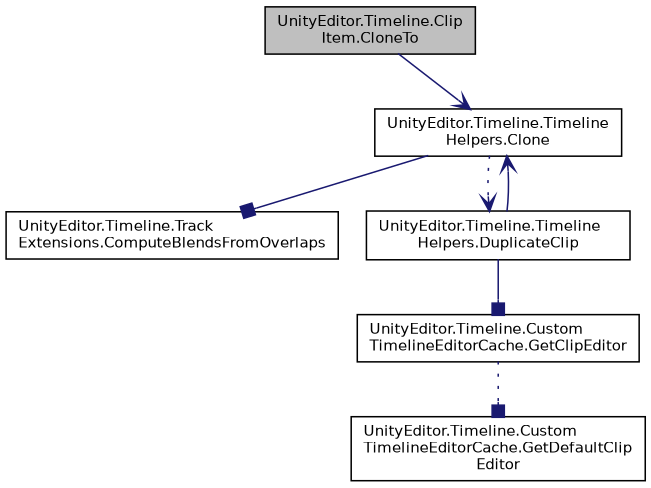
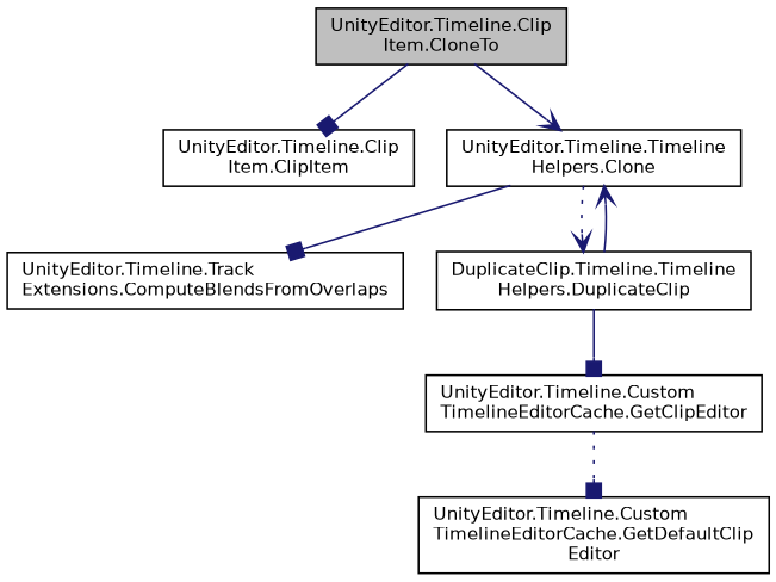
  digraph {
    rankdir=TB
    node [color=black fillcolor=white fontname=Helvetica fontsize=10 shape=record style=filled]
    edge [arrowhead=box color=midnightblue fontname=Helvetica fontsize=10 labelfontname=Helvetica labelfontsize=10 style=solid]
    n1 [fillcolor=grey75 fontcolor=black height=0.2 label="UnityEditor.Timeline.Clip\lItem.CloneTo" width=0.4]
+   n2 [height=0.2 label="UnityEditor.Timeline.Clip\lItem.ClipItem" width=0.4]
    n3 [height=0.2 label="UnityEditor.Timeline.Timeline\lHelpers.Clone" width=0.4]
    n4 [height=0.2 label="UnityEditor.Timeline.Track\lExtensions.ComputeBlendsFromOverlaps" width=0.4]
-   n5 [height=0.2 label="UnityEditor.Timeline.Timeline\lHelpers.DuplicateClip" width=0.4]
+   n5 [height=0.2 label="DuplicateClip.Timeline.Timeline\lHelpers.DuplicateClip" width=0.4]
    n6 [height=0.2 label="UnityEditor.Timeline.Custom\lTimelineEditorCache.GetClipEditor" width=0.4]
    n7 [height=0.2 label="UnityEditor.Timeline.Custom\lTimelineEditorCache.GetDefaultClip\lEditor" width=0.4]
+   n1 -> n2
    n1 -> n3 [arrowhead=vee]
    n3 -> n4
    n3 -> n5 [arrowhead=vee style=dotted]
    n5 -> n3 [arrowhead=vee]
    n5 -> n6
    n6 -> n7 [style=dotted]
  }
